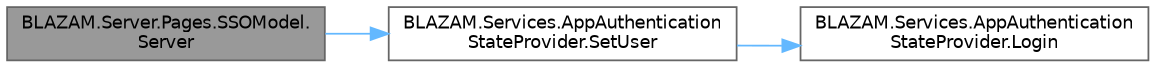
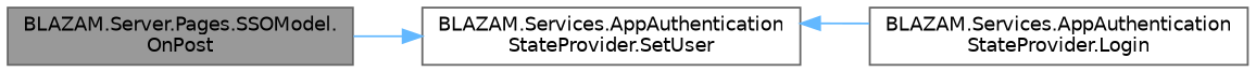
  digraph {
    rankdir=LR
    node [color=grey40 fillcolor=white fontname=Helvetica fontsize=10 shape=box style=filled]
    edge [color=steelblue1 fontname=Helvetica fontsize=10 labelfontname=Helvetica labelfontsize=10 style=solid]
-   n1 [color=gray40 fillcolor=grey60 fontcolor=black height=0.2 label="BLAZAM.Server.Pages.SSOModel.\lServer" width=0.4]
+   n1 [color=gray40 fillcolor=grey60 fontcolor=black height=0.2 label="BLAZAM.Server.Pages.SSOModel.\lOnPost" width=0.4]
    n2 [height=0.2 label="BLAZAM.Services.AppAuthentication\lStateProvider.SetUser" width=0.4]
    n3 [height=0.2 label="BLAZAM.Services.AppAuthentication\lStateProvider.Login" width=0.4]
    n1 -> n2
-   n2 -> n3
+   n3 -> n2
  }
